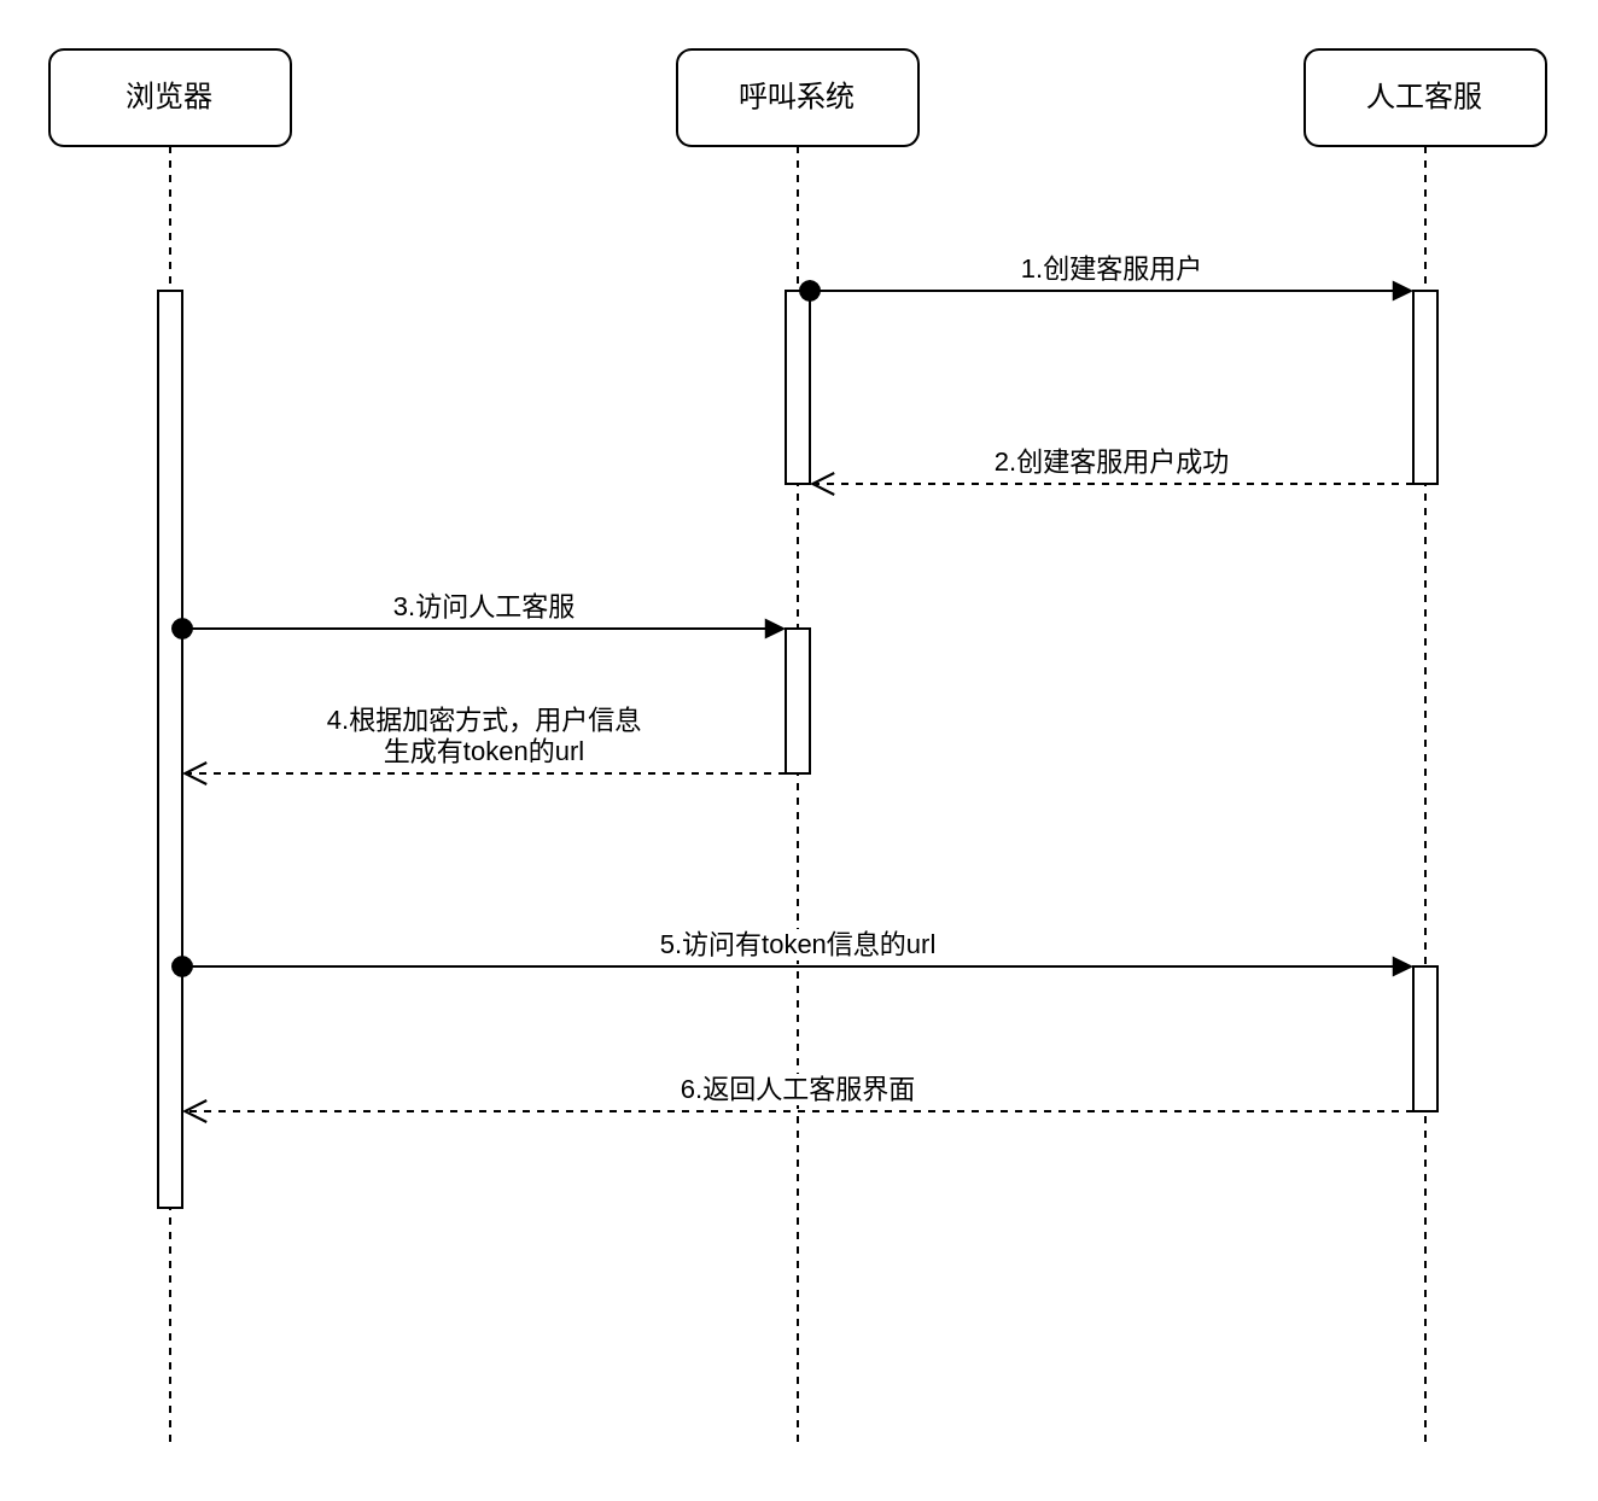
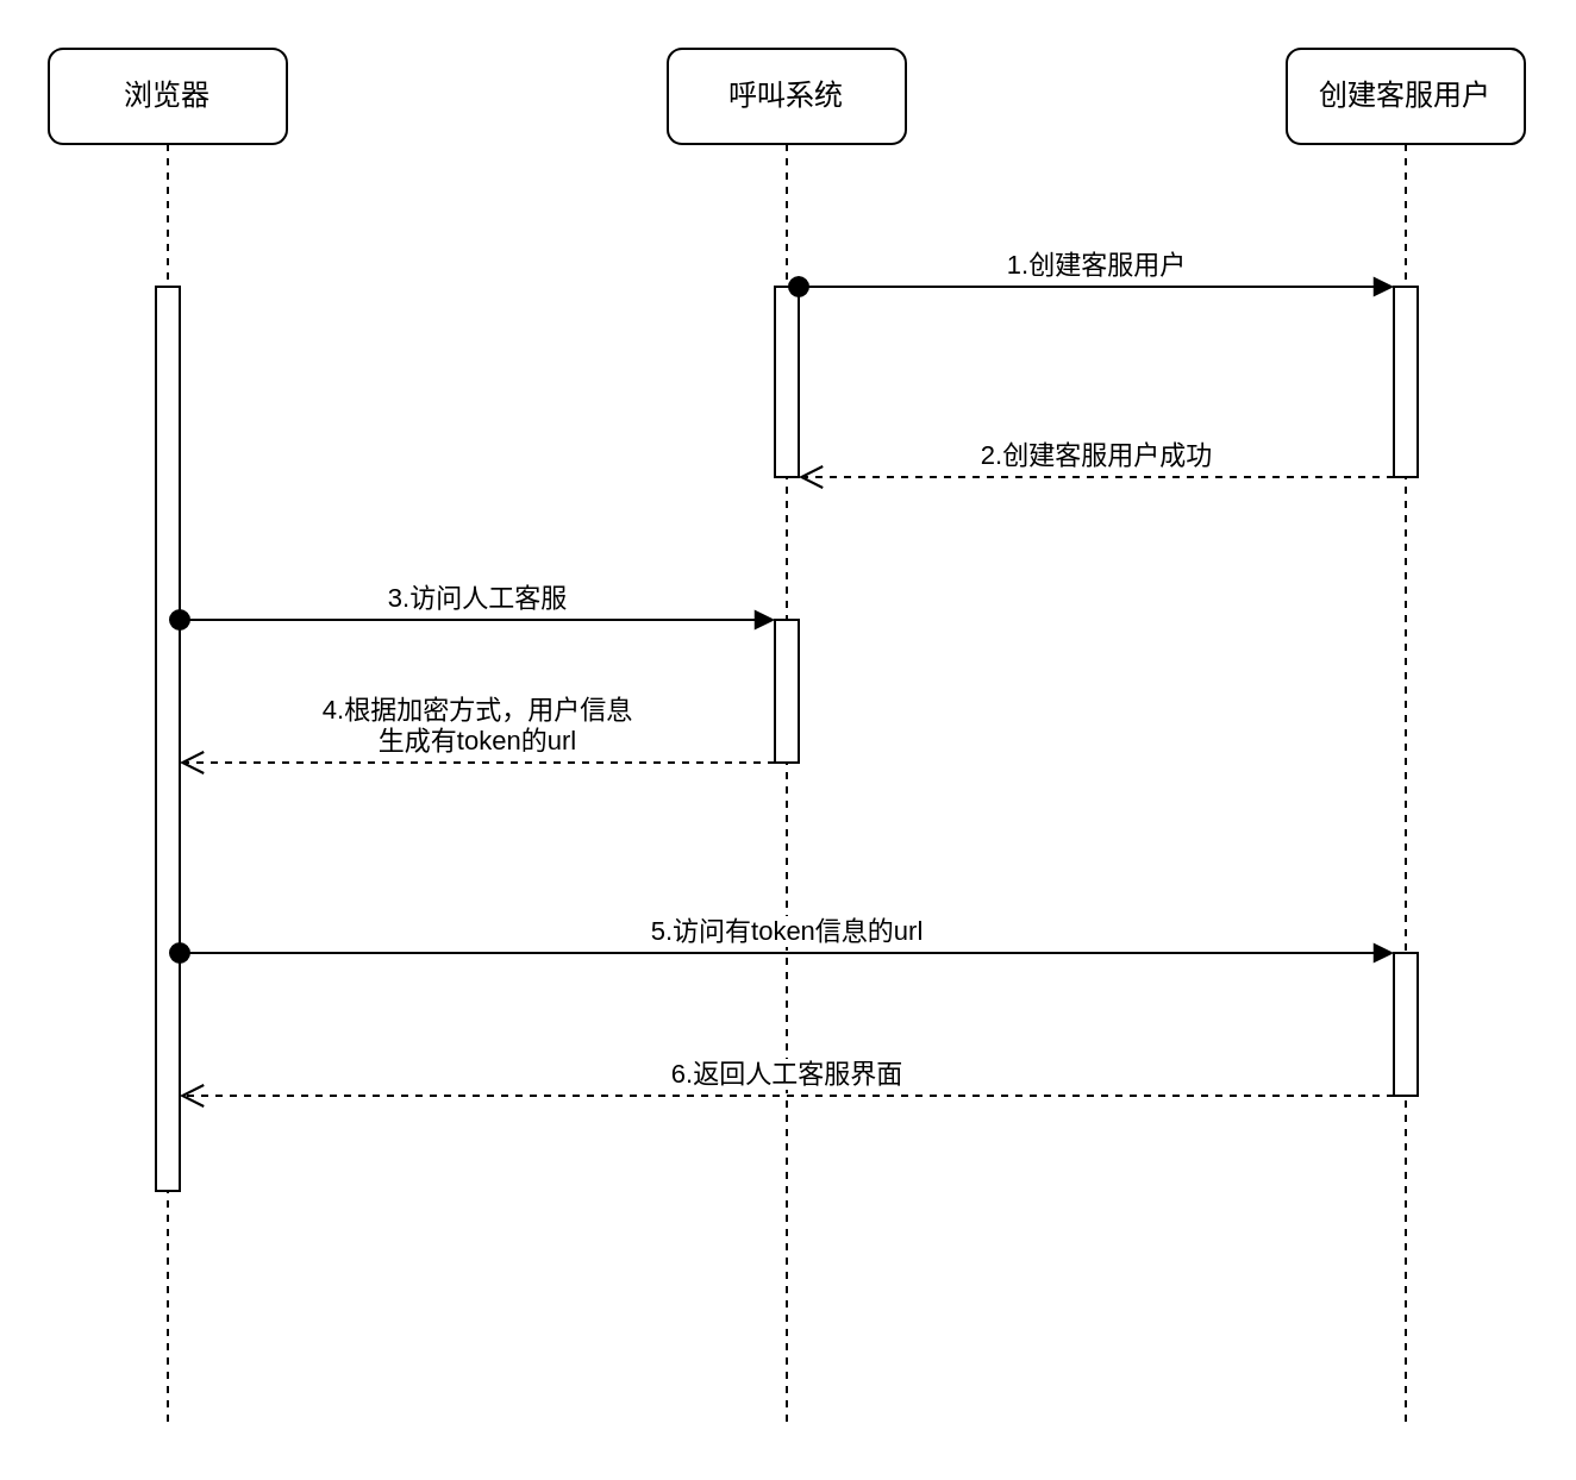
  <mxCell id="0" />
  <mxCell id="1" parent="0" />
  <mxCell id="2" value="呼叫系统" style="shape=umlLifeline;perimeter=lifelinePerimeter;whiteSpace=wrap;html=1;container=1;collapsible=0;recursiveResize=0;outlineConnect=0;rounded=1;shadow=0;comic=0;labelBackgroundColor=none;strokeWidth=1;fontFamily=Verdana;fontSize=12;align=center;" parent="1" vertex="1"><mxGeometry x="280" y="20" width="100" height="580" as="geometry" /></mxCell>
  <mxCell id="3" value="" style="html=1;points=[];perimeter=orthogonalPerimeter;rounded=0;shadow=0;comic=0;labelBackgroundColor=none;strokeWidth=1;fontFamily=Verdana;fontSize=12;align=center;" parent="2" vertex="1"><mxGeometry x="45" y="100" width="10" height="80" as="geometry" /></mxCell>
  <mxCell id="4" value="" style="html=1;points=[];perimeter=orthogonalPerimeter;" parent="2" vertex="1"><mxGeometry x="45" y="240" width="10" height="60" as="geometry" /></mxCell>
- <mxCell id="5" value="人工客服" style="shape=umlLifeline;perimeter=lifelinePerimeter;whiteSpace=wrap;html=1;container=1;collapsible=0;recursiveResize=0;outlineConnect=0;rounded=1;shadow=0;comic=0;labelBackgroundColor=none;strokeWidth=1;fontFamily=Verdana;fontSize=12;align=center;" parent="1" vertex="1"><mxGeometry x="540" y="20" width="100" height="580" as="geometry" /></mxCell>
+ <mxCell id="5" value="创建客服用户" style="shape=umlLifeline;perimeter=lifelinePerimeter;whiteSpace=wrap;html=1;container=1;collapsible=0;recursiveResize=0;outlineConnect=0;rounded=1;shadow=0;comic=0;labelBackgroundColor=none;strokeWidth=1;fontFamily=Verdana;fontSize=12;align=center;" parent="1" vertex="1"><mxGeometry x="540" y="20" width="100" height="580" as="geometry" /></mxCell>
  <mxCell id="6" value="" style="html=1;points=[];perimeter=orthogonalPerimeter;rounded=0;shadow=0;comic=0;labelBackgroundColor=none;strokeWidth=1;fontFamily=Verdana;fontSize=12;align=center;" parent="5" vertex="1"><mxGeometry x="45" y="100" width="10" height="80" as="geometry" /></mxCell>
  <mxCell id="7" value="" style="html=1;points=[];perimeter=orthogonalPerimeter;" parent="5" vertex="1"><mxGeometry x="45" y="380" width="10" height="60" as="geometry" /></mxCell>
  <mxCell id="8" value="浏览器" style="shape=umlLifeline;perimeter=lifelinePerimeter;whiteSpace=wrap;html=1;container=1;collapsible=0;recursiveResize=0;outlineConnect=0;rounded=1;shadow=0;comic=0;labelBackgroundColor=none;strokeWidth=1;fontFamily=Verdana;fontSize=12;align=center;" parent="1" vertex="1"><mxGeometry x="20" y="20" width="100" height="580" as="geometry" /></mxCell>
  <mxCell id="9" value="" style="html=1;points=[];perimeter=orthogonalPerimeter;rounded=0;shadow=0;comic=0;labelBackgroundColor=none;strokeWidth=1;fontFamily=Verdana;fontSize=12;align=center;" parent="8" vertex="1"><mxGeometry x="45" y="100" width="10" height="380" as="geometry" /></mxCell>
  <mxCell id="10" value="1.创建客服用户" style="html=1;verticalAlign=bottom;startArrow=oval;startFill=1;endArrow=block;startSize=8;" parent="1" source="3" target="6" edge="1"><mxGeometry width="60" relative="1" as="geometry"><mxPoint x="350" y="140" as="sourcePoint" /><mxPoint x="570" y="145" as="targetPoint" /><Array as="points"><mxPoint x="530" y="120" /></Array></mxGeometry></mxCell>
  <mxCell id="11" value="3.访问人工客服" style="html=1;verticalAlign=bottom;startArrow=oval;endArrow=block;startSize=8;" parent="1" source="9" target="4" edge="1"><mxGeometry relative="1" as="geometry"><mxPoint x="265" y="250" as="sourcePoint" /><Array as="points"><mxPoint x="310" y="260" /></Array></mxGeometry></mxCell>
  <mxCell id="12" value="5.访问有token信息的url" style="html=1;verticalAlign=bottom;startArrow=oval;endArrow=block;startSize=8;" parent="1" source="9" target="7" edge="1"><mxGeometry relative="1" as="geometry"><mxPoint x="525" y="270" as="sourcePoint" /><Array as="points"><mxPoint x="500" y="400" /></Array></mxGeometry></mxCell>
  <mxCell id="13" value="6.返回人工客服界面" style="html=1;verticalAlign=bottom;endArrow=open;dashed=1;endSize=8;" parent="1" source="7" target="9" edge="1"><mxGeometry relative="1" as="geometry"><mxPoint x="580" y="370" as="sourcePoint" /><mxPoint x="500" y="370" as="targetPoint" /><Array as="points"><mxPoint x="520" y="460" /></Array></mxGeometry></mxCell>
  <mxCell id="14" value="2.创建客服用户成功" style="html=1;verticalAlign=bottom;endArrow=open;dashed=1;endSize=8;" parent="1" source="6" target="3" edge="1"><mxGeometry relative="1" as="geometry"><mxPoint x="590" y="190" as="sourcePoint" /><mxPoint x="510" y="190" as="targetPoint" /><Array as="points"><mxPoint x="550" y="200" /></Array></mxGeometry></mxCell>
  <mxCell id="15" value="4.根据加密方式，用户信息&lt;br&gt;生成有token的url" style="html=1;verticalAlign=bottom;endArrow=open;dashed=1;endSize=8;" parent="1" source="4" target="9" edge="1"><mxGeometry relative="1" as="geometry"><mxPoint x="320" y="320" as="sourcePoint" /><mxPoint x="240" y="320" as="targetPoint" /><Array as="points"><mxPoint x="300" y="320" /></Array></mxGeometry></mxCell>
